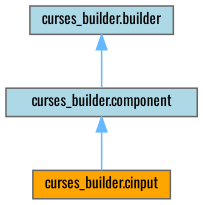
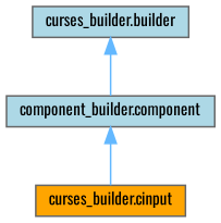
  digraph {
    fontname=Oswald
    node [color=gray40 fillcolor=lightblue fontname=Oswald fontsize=10 shape=box style=filled]
    edge [color=steelblue1 dir=back fontname=Oswald fontsize=10 labelfontname=Helvetica labelfontsize=10 style=solid]
    n1 [fontcolor=black height=0.2 label="curses_builder.builder" width=0.4]
-   n2 [height=0.2 label="curses_builder.component" width=0.4]
+   n2 [height=0.2 label="component_builder.component" width=0.4]
    n3 [fillcolor=orange height=0.2 label="curses_builder.cinput" width=0.4]
    n1 -> n2
    n2 -> n3
  }
